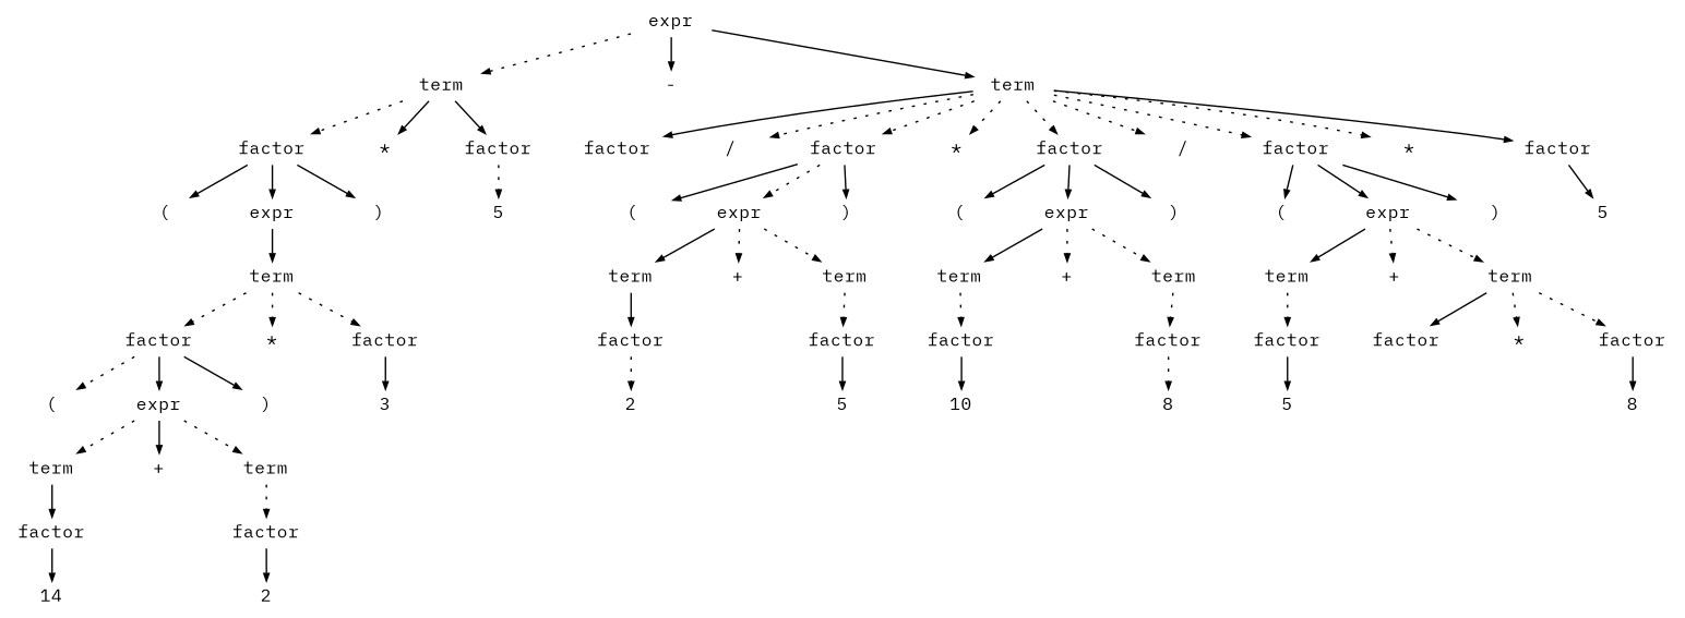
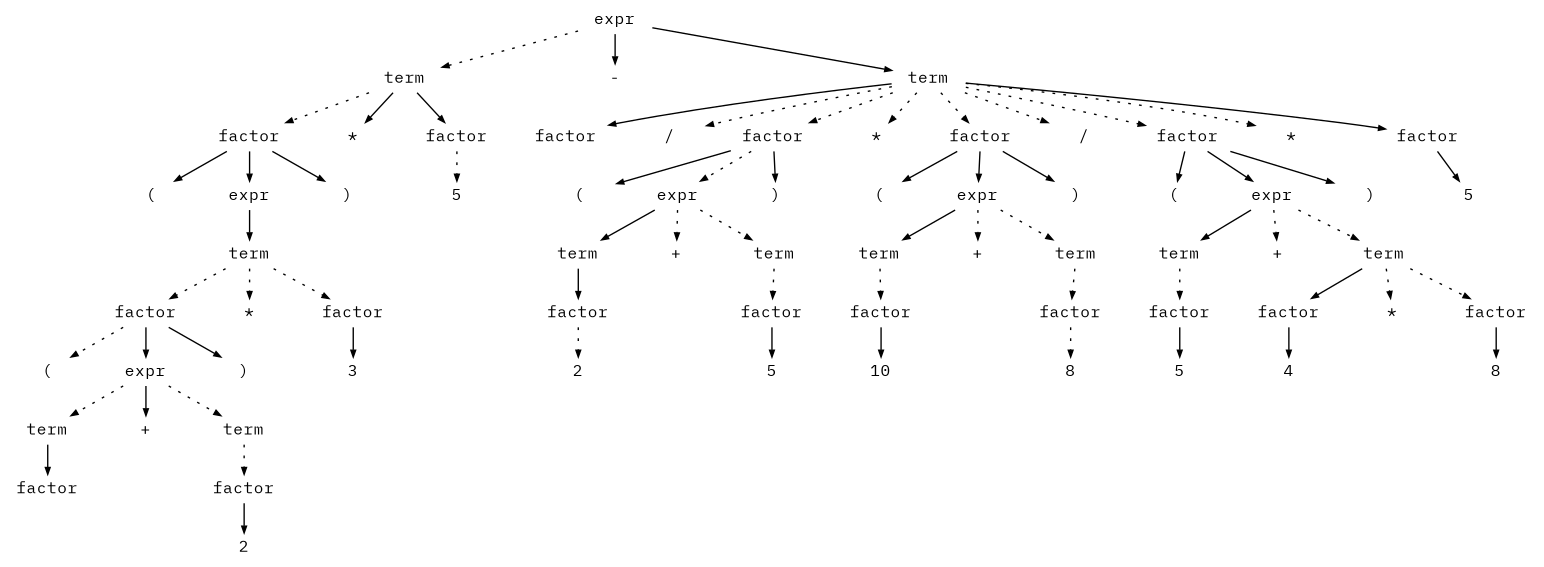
  digraph {
    fontname="IBM Plex Mono"
    ranksep=.3
    node [fontname="IBM Plex Mono" fontsize=12 shape=none]
    edge [arrowsize=.5 fontname="IBM Plex Mono" style=solid]
    n1 [height=.1 label=expr]
    n2 [height=.1 label=term]
    n3 [height=.1 label="-"]
    n4 [height=.1 label=term]
    n5 [height=.1 label=factor]
    n6 [height=.1 label="*"]
    n7 [height=.1 label=factor]
    n8 [height=.1 label=factor]
    n9 [height=.1 label="/"]
    n10 [height=.1 label=factor]
    n11 [height=.1 label="*"]
    n12 [height=.1 label=factor]
    n13 [height=.1 label="/"]
    n14 [height=.1 label=factor]
    n15 [height=.1 label="*"]
    n16 [height=.1 label=factor]
    n17 [height=.1 label="("]
    n18 [height=.1 label=expr]
    n19 [height=.1 label=")"]
    n20 [height=.1 label=5]
    n21 [height=.1 label="("]
    n22 [height=.1 label=expr]
    n23 [height=.1 label=")"]
    n24 [height=.1 label="("]
    n25 [height=.1 label=expr]
    n26 [height=.1 label=")"]
    n27 [height=.1 label="("]
    n28 [height=.1 label=expr]
    n29 [height=.1 label=")"]
    n30 [height=.1 label=5]
    n31 [height=.1 label=term]
    n32 [height=.1 label=term]
    n33 [height=.1 label="+"]
    n34 [height=.1 label=term]
    n35 [height=.1 label=term]
    n36 [height=.1 label="+"]
    n37 [height=.1 label=term]
    n38 [height=.1 label=term]
    n39 [height=.1 label="+"]
    n40 [height=.1 label=term]
    n41 [height=.1 label=factor]
    n42 [height=.1 label="*"]
    n43 [height=.1 label=factor]
    n44 [height=.1 label=factor]
    n45 [height=.1 label=factor]
    n46 [height=.1 label=factor]
    n47 [height=.1 label=factor]
    n48 [height=.1 label=factor]
    n49 [height=.1 label=factor]
    n50 [height=.1 label="*"]
    n51 [height=.1 label=factor]
    n52 [height=.1 label="("]
    n53 [height=.1 label=expr]
    n54 [height=.1 label=")"]
    n55 [height=.1 label=3]
    n56 [height=.1 label=2]
    n57 [height=.1 label=5]
    n58 [height=.1 label=10]
    n59 [height=.1 label=8]
    n60 [height=.1 label=5]
+   n61 [height=.1 label=4]
    n62 [height=.1 label=8]
    n63 [height=.1 label=term]
    n64 [height=.1 label="+"]
    n65 [height=.1 label=term]
    n66 [height=.1 label=factor]
    n67 [height=.1 label=factor]
-   n68 [height=.1 label=14]
    n69 [height=.1 label=2]
    n1 -> n2 [style=dotted]
    n1 -> n3
    n1 -> n4
    n2 -> n5 [style=dotted]
    n2 -> n6
    n2 -> n7
    n4 -> n8
    n4 -> n9 [style=dotted]
    n4 -> n10 [style=dotted]
    n4 -> n11 [style=dotted]
    n4 -> n12 [style=dotted]
    n4 -> n13 [style=dotted]
    n4 -> n14 [style=dotted]
    n4 -> n15 [style=dotted]
    n4 -> n16
    n5 -> n17
    n5 -> n18
    n5 -> n19
    n7 -> n20 [style=dotted]
    n10 -> n21
    n10 -> n22 [style=dotted]
    n10 -> n23
    n12 -> n24
    n12 -> n25
    n12 -> n26
    n14 -> n27
    n14 -> n28
    n14 -> n29
    n16 -> n30
    n18 -> n31
    n22 -> n32
    n22 -> n33 [style=dotted]
    n22 -> n34 [style=dotted]
    n25 -> n35
    n25 -> n36 [style=dotted]
    n25 -> n37 [style=dotted]
    n28 -> n38
    n28 -> n39 [style=dotted]
    n28 -> n40 [style=dotted]
    n31 -> n41 [style=dotted]
    n31 -> n42 [style=dotted]
    n31 -> n43 [style=dotted]
    n32 -> n44
    n34 -> n45 [style=dotted]
    n35 -> n46 [style=dotted]
    n37 -> n47 [style=dotted]
    n38 -> n48 [style=dotted]
    n40 -> n49
    n40 -> n50 [style=dotted]
    n40 -> n51 [style=dotted]
    n41 -> n52 [style=dotted]
    n41 -> n53
    n41 -> n54
    n43 -> n55
    n44 -> n56 [style=dotted]
    n45 -> n57
    n46 -> n58
    n47 -> n59 [style=dotted]
    n48 -> n60
+   n49 -> n61
    n51 -> n62
    n53 -> n63 [style=dotted]
    n53 -> n64
    n53 -> n65 [style=dotted]
    n63 -> n66
    n65 -> n67 [style=dotted]
-   n66 -> n68
    n67 -> n69
  }
